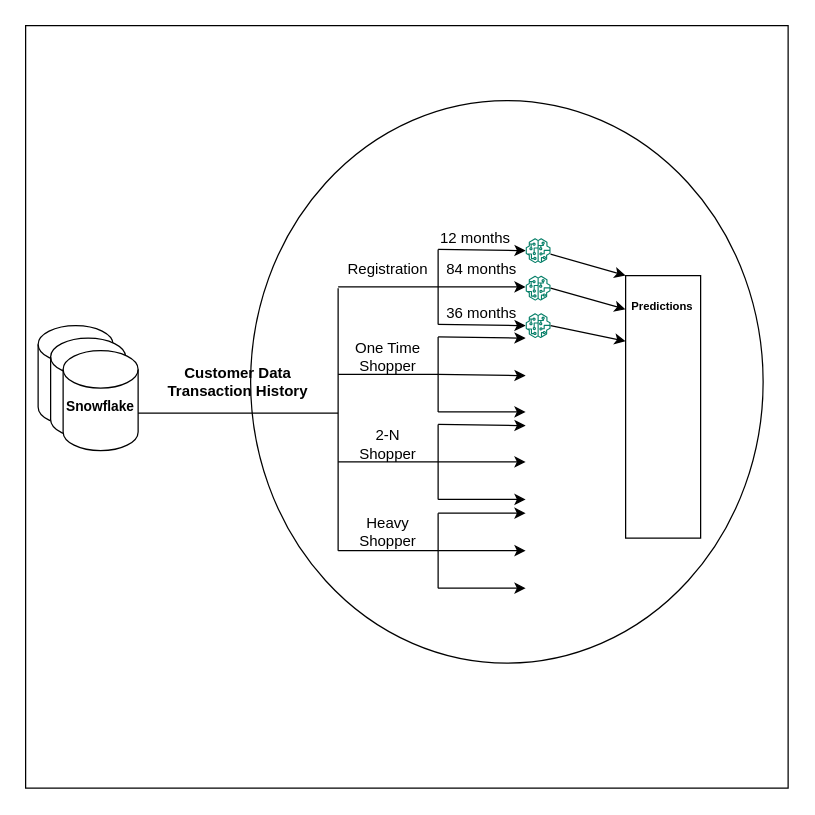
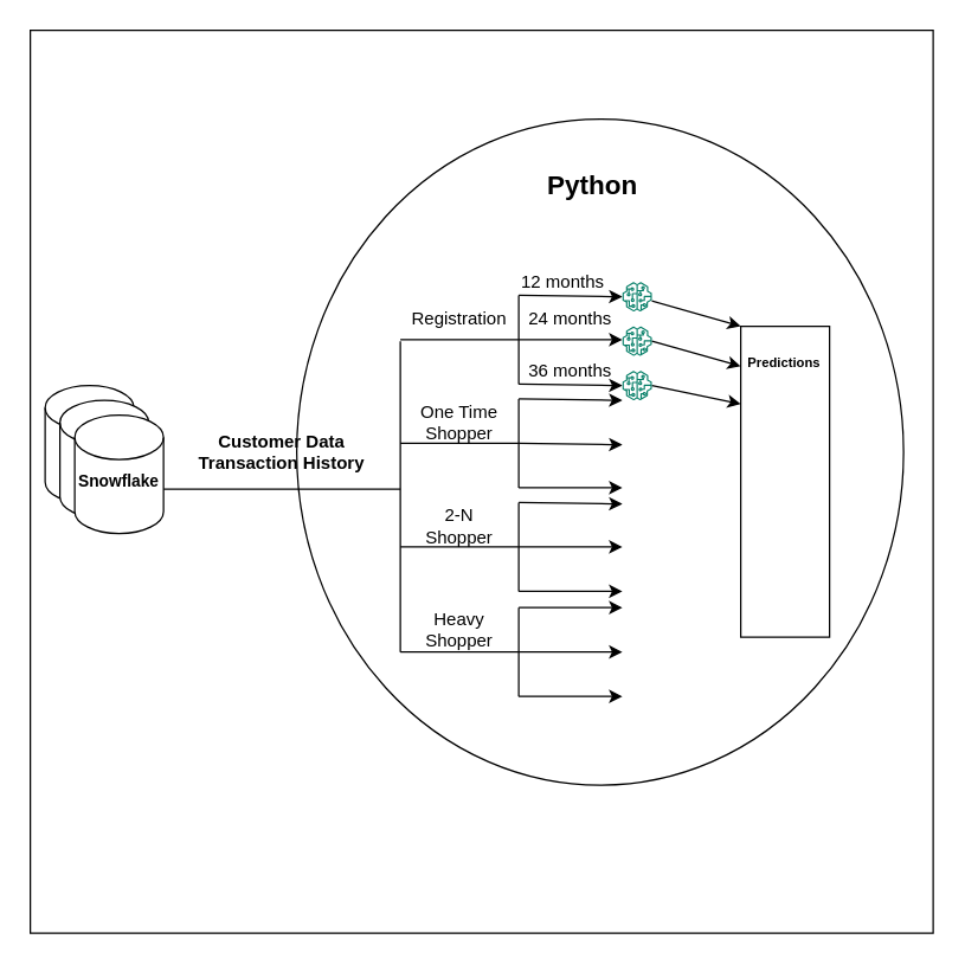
  <mxCell id="0" />
  <mxCell id="1" parent="0" />
  <mxCell id="2" value="" style="whiteSpace=wrap;html=1;aspect=fixed;" vertex="1" parent="1"><mxGeometry x="20" y="20" width="610" height="610" as="geometry" /></mxCell>
  <mxCell id="3" value="" style="ellipse;whiteSpace=wrap;html=1;" parent="1" vertex="1"><mxGeometry x="200" y="80" width="410" height="450" as="geometry" /></mxCell>
  <mxCell id="4" value="" style="shape=cylinder3;whiteSpace=wrap;html=1;boundedLbl=1;backgroundOutline=1;size=15;" parent="1" vertex="1"><mxGeometry x="30" y="260" width="60" height="80" as="geometry" /></mxCell>
  <mxCell id="5" value="" style="shape=cylinder3;whiteSpace=wrap;html=1;boundedLbl=1;backgroundOutline=1;size=15;" parent="1" vertex="1"><mxGeometry x="40" y="270" width="60" height="80" as="geometry" /></mxCell>
  <mxCell id="6" value="" style="shape=cylinder3;whiteSpace=wrap;html=1;boundedLbl=1;backgroundOutline=1;size=15;" parent="1" vertex="1"><mxGeometry x="50" y="280" width="60" height="80" as="geometry" /></mxCell>
  <mxCell id="7" value="&lt;b&gt;Customer Data&lt;br&gt;Transaction History&lt;/b&gt;" style="text;html=1;strokeColor=none;fillColor=none;align=center;verticalAlign=middle;whiteSpace=wrap;rounded=0;" parent="1" vertex="1"><mxGeometry x="130" y="280" width="120" height="50" as="geometry" /></mxCell>
  <mxCell id="8" value="" style="endArrow=none;html=1;rounded=0;" parent="1" edge="1"><mxGeometry width="50" height="50" relative="1" as="geometry"><mxPoint x="110" y="330" as="sourcePoint" /><mxPoint x="270" y="330" as="targetPoint" /></mxGeometry></mxCell>
  <mxCell id="9" value="" style="endArrow=none;html=1;rounded=0;" parent="1" edge="1"><mxGeometry width="50" height="50" relative="1" as="geometry"><mxPoint x="270" y="440" as="sourcePoint" /><mxPoint x="270" y="230" as="targetPoint" /></mxGeometry></mxCell>
  <mxCell id="10" value="Registration" style="text;html=1;strokeColor=none;fillColor=none;align=center;verticalAlign=middle;whiteSpace=wrap;rounded=0;" parent="1" vertex="1"><mxGeometry x="270" y="200" width="80" height="30" as="geometry" /></mxCell>
  <mxCell id="11" value="One Time Shopper" style="text;html=1;strokeColor=none;fillColor=none;align=center;verticalAlign=middle;whiteSpace=wrap;rounded=0;" parent="1" vertex="1"><mxGeometry x="275" y="270" width="70" height="30" as="geometry" /></mxCell>
  <mxCell id="12" value="2-N Shopper" style="text;html=1;strokeColor=none;fillColor=none;align=center;verticalAlign=middle;whiteSpace=wrap;rounded=0;" parent="1" vertex="1"><mxGeometry x="275" y="340" width="70" height="30" as="geometry" /></mxCell>
  <mxCell id="13" value="Heavy Shopper" style="text;html=1;strokeColor=none;fillColor=none;align=center;verticalAlign=middle;whiteSpace=wrap;rounded=0;" parent="1" vertex="1"><mxGeometry x="275" y="410" width="70" height="30" as="geometry" /></mxCell>
  <mxCell id="14" value="" style="endArrow=classic;html=1;rounded=0;" parent="1" edge="1"><mxGeometry width="50" height="50" relative="1" as="geometry"><mxPoint x="350" y="199" as="sourcePoint" /><mxPoint x="420" y="200" as="targetPoint" /></mxGeometry></mxCell>
  <mxCell id="15" value="" style="endArrow=none;html=1;rounded=0;" parent="1" edge="1"><mxGeometry width="50" height="50" relative="1" as="geometry"><mxPoint x="270" y="229" as="sourcePoint" /><mxPoint x="350" y="229" as="targetPoint" /></mxGeometry></mxCell>
  <mxCell id="16" value="" style="endArrow=none;html=1;rounded=0;" parent="1" edge="1"><mxGeometry width="50" height="50" relative="1" as="geometry"><mxPoint x="350" y="259" as="sourcePoint" /><mxPoint x="350" y="199" as="targetPoint" /></mxGeometry></mxCell>
  <mxCell id="17" value="" style="endArrow=classic;html=1;rounded=0;" parent="1" edge="1"><mxGeometry width="50" height="50" relative="1" as="geometry"><mxPoint x="350" y="229" as="sourcePoint" /><mxPoint x="420" y="229" as="targetPoint" /></mxGeometry></mxCell>
  <mxCell id="18" value="" style="endArrow=classic;html=1;rounded=0;" parent="1" edge="1"><mxGeometry width="50" height="50" relative="1" as="geometry"><mxPoint x="350" y="259" as="sourcePoint" /><mxPoint x="420" y="260" as="targetPoint" /></mxGeometry></mxCell>
  <mxCell id="19" value="" style="endArrow=classic;html=1;rounded=0;" parent="1" edge="1"><mxGeometry width="50" height="50" relative="1" as="geometry"><mxPoint x="350" y="269" as="sourcePoint" /><mxPoint x="420" y="270" as="targetPoint" /></mxGeometry></mxCell>
  <mxCell id="20" value="" style="endArrow=none;html=1;rounded=0;" parent="1" edge="1"><mxGeometry width="50" height="50" relative="1" as="geometry"><mxPoint x="270" y="299" as="sourcePoint" /><mxPoint x="350" y="299" as="targetPoint" /></mxGeometry></mxCell>
  <mxCell id="21" value="" style="endArrow=none;html=1;rounded=0;" parent="1" edge="1"><mxGeometry width="50" height="50" relative="1" as="geometry"><mxPoint x="350" y="329" as="sourcePoint" /><mxPoint x="350" y="269" as="targetPoint" /></mxGeometry></mxCell>
  <mxCell id="22" value="" style="endArrow=classic;html=1;rounded=0;" parent="1" edge="1"><mxGeometry width="50" height="50" relative="1" as="geometry"><mxPoint x="350" y="299" as="sourcePoint" /><mxPoint x="420" y="300" as="targetPoint" /></mxGeometry></mxCell>
  <mxCell id="23" value="" style="endArrow=classic;html=1;rounded=0;" parent="1" edge="1"><mxGeometry width="50" height="50" relative="1" as="geometry"><mxPoint x="350" y="329" as="sourcePoint" /><mxPoint x="420" y="329" as="targetPoint" /></mxGeometry></mxCell>
  <mxCell id="24" value="" style="endArrow=classic;html=1;rounded=0;" parent="1" edge="1"><mxGeometry width="50" height="50" relative="1" as="geometry"><mxPoint x="350" y="339" as="sourcePoint" /><mxPoint x="420" y="340" as="targetPoint" /></mxGeometry></mxCell>
  <mxCell id="25" value="" style="endArrow=none;html=1;rounded=0;" parent="1" edge="1"><mxGeometry width="50" height="50" relative="1" as="geometry"><mxPoint x="270" y="369" as="sourcePoint" /><mxPoint x="350" y="369" as="targetPoint" /></mxGeometry></mxCell>
  <mxCell id="26" value="" style="endArrow=none;html=1;rounded=0;" parent="1" edge="1"><mxGeometry width="50" height="50" relative="1" as="geometry"><mxPoint x="350" y="399" as="sourcePoint" /><mxPoint x="350" y="339" as="targetPoint" /></mxGeometry></mxCell>
  <mxCell id="27" value="" style="endArrow=classic;html=1;rounded=0;" parent="1" edge="1"><mxGeometry width="50" height="50" relative="1" as="geometry"><mxPoint x="350" y="369" as="sourcePoint" /><mxPoint x="420" y="369" as="targetPoint" /></mxGeometry></mxCell>
  <mxCell id="28" value="" style="endArrow=classic;html=1;rounded=0;" parent="1" edge="1"><mxGeometry width="50" height="50" relative="1" as="geometry"><mxPoint x="350" y="399" as="sourcePoint" /><mxPoint x="420" y="399" as="targetPoint" /></mxGeometry></mxCell>
  <mxCell id="29" value="" style="endArrow=classic;html=1;rounded=0;" parent="1" edge="1"><mxGeometry width="50" height="50" relative="1" as="geometry"><mxPoint x="350" y="410" as="sourcePoint" /><mxPoint x="420" y="410" as="targetPoint" /></mxGeometry></mxCell>
  <mxCell id="30" value="" style="endArrow=none;html=1;rounded=0;" parent="1" edge="1"><mxGeometry width="50" height="50" relative="1" as="geometry"><mxPoint x="270" y="440" as="sourcePoint" /><mxPoint x="350" y="440" as="targetPoint" /></mxGeometry></mxCell>
  <mxCell id="31" value="" style="endArrow=none;html=1;rounded=0;" parent="1" edge="1"><mxGeometry width="50" height="50" relative="1" as="geometry"><mxPoint x="350" y="470" as="sourcePoint" /><mxPoint x="350" y="410" as="targetPoint" /></mxGeometry></mxCell>
  <mxCell id="32" value="" style="endArrow=classic;html=1;rounded=0;" parent="1" edge="1"><mxGeometry width="50" height="50" relative="1" as="geometry"><mxPoint x="350" y="440" as="sourcePoint" /><mxPoint x="420" y="440" as="targetPoint" /></mxGeometry></mxCell>
  <mxCell id="33" value="" style="endArrow=classic;html=1;rounded=0;" parent="1" edge="1"><mxGeometry width="50" height="50" relative="1" as="geometry"><mxPoint x="350" y="470" as="sourcePoint" /><mxPoint x="420" y="470" as="targetPoint" /></mxGeometry></mxCell>
  <mxCell id="34" value="12 months" style="text;html=1;strokeColor=none;fillColor=none;align=center;verticalAlign=middle;whiteSpace=wrap;rounded=0;" parent="1" vertex="1"><mxGeometry x="350" y="180" width="60" height="20" as="geometry" /></mxCell>
- <mxCell id="35" value="84 months" style="text;html=1;strokeColor=none;fillColor=none;align=center;verticalAlign=middle;whiteSpace=wrap;rounded=0;" parent="1" vertex="1"><mxGeometry x="355" y="205" width="60" height="20" as="geometry" /></mxCell>
+ <mxCell id="35" value="24 months" style="text;html=1;strokeColor=none;fillColor=none;align=center;verticalAlign=middle;whiteSpace=wrap;rounded=0;" parent="1" vertex="1"><mxGeometry x="355" y="205" width="60" height="20" as="geometry" /></mxCell>
  <mxCell id="36" value="36 months" style="text;html=1;strokeColor=none;fillColor=none;align=center;verticalAlign=middle;whiteSpace=wrap;rounded=0;" parent="1" vertex="1"><mxGeometry x="355" y="240" width="60" height="20" as="geometry" /></mxCell>
+ <mxCell id="37" value="&lt;b&gt;&lt;font style=&quot;font-size: 18px;&quot;&gt;Python&lt;/font&gt;&lt;/b&gt;" style="text;html=1;strokeColor=none;fillColor=none;align=center;verticalAlign=middle;whiteSpace=wrap;rounded=0;" parent="1" vertex="1"><mxGeometry x="350" y="110" width="100" height="30" as="geometry" /></mxCell>
  <mxCell id="38" value="&lt;b&gt;&lt;font style=&quot;font-size: 11px;&quot;&gt;Snowflake&lt;/font&gt;&lt;/b&gt;" style="text;html=1;strokeColor=none;fillColor=none;align=center;verticalAlign=middle;whiteSpace=wrap;rounded=0;" parent="1" vertex="1"><mxGeometry x="50" y="310" width="60" height="30" as="geometry" /></mxCell>
  <mxCell id="39" value="" style="sketch=0;outlineConnect=0;fontColor=#232F3E;gradientColor=none;fillColor=#067F68;strokeColor=none;dashed=0;verticalLabelPosition=bottom;verticalAlign=top;align=center;html=1;fontSize=12;fontStyle=0;aspect=fixed;pointerEvents=1;shape=mxgraph.aws4.sagemaker_model;" parent="1" vertex="1"><mxGeometry x="420" y="190" width="20" height="20" as="geometry" /></mxCell>
  <mxCell id="40" value="" style="sketch=0;outlineConnect=0;fontColor=#232F3E;gradientColor=none;fillColor=#067F68;strokeColor=none;dashed=0;verticalLabelPosition=bottom;verticalAlign=top;align=center;html=1;fontSize=12;fontStyle=0;aspect=fixed;pointerEvents=1;shape=mxgraph.aws4.sagemaker_model;" parent="1" vertex="1"><mxGeometry x="420" y="220" width="20" height="20" as="geometry" /></mxCell>
  <mxCell id="41" value="" style="sketch=0;outlineConnect=0;fontColor=#232F3E;gradientColor=none;fillColor=#067F68;strokeColor=none;dashed=0;verticalLabelPosition=bottom;verticalAlign=top;align=center;html=1;fontSize=12;fontStyle=0;aspect=fixed;pointerEvents=1;shape=mxgraph.aws4.sagemaker_model;" parent="1" vertex="1"><mxGeometry x="420" y="250" width="20" height="20" as="geometry" /></mxCell>
  <mxCell id="42" value="" style="rounded=0;whiteSpace=wrap;html=1;" parent="1" vertex="1"><mxGeometry x="500" y="220" width="60" height="210" as="geometry" /></mxCell>
  <mxCell id="43" value="&lt;h1&gt;&lt;font style=&quot;font-size: 9px;&quot;&gt;Predictions&lt;/font&gt;&lt;/h1&gt;" style="text;html=1;strokeColor=none;fillColor=none;spacing=5;spacingTop=-20;whiteSpace=wrap;overflow=hidden;rounded=0;" parent="1" vertex="1"><mxGeometry x="500" y="220" width="60" height="210" as="geometry" /></mxCell>
  <mxCell id="44" value="" style="endArrow=classic;html=1;rounded=0;entryX=0;entryY=0;entryDx=0;entryDy=0;" parent="1" source="39" target="43" edge="1"><mxGeometry width="50" height="50" relative="1" as="geometry"><mxPoint x="480" y="255" as="sourcePoint" /><mxPoint x="530" y="205" as="targetPoint" /></mxGeometry></mxCell>
  <mxCell id="45" value="" style="endArrow=classic;html=1;rounded=0;entryX=0;entryY=0;entryDx=0;entryDy=0;" parent="1" edge="1"><mxGeometry width="50" height="50" relative="1" as="geometry"><mxPoint x="440" y="230" as="sourcePoint" /><mxPoint x="500" y="247" as="targetPoint" /></mxGeometry></mxCell>
  <mxCell id="46" value="" style="endArrow=classic;html=1;rounded=0;entryX=0;entryY=0.25;entryDx=0;entryDy=0;" parent="1" target="43" edge="1"><mxGeometry width="50" height="50" relative="1" as="geometry"><mxPoint x="440" y="260" as="sourcePoint" /><mxPoint x="620" y="200" as="targetPoint" /></mxGeometry></mxCell>
